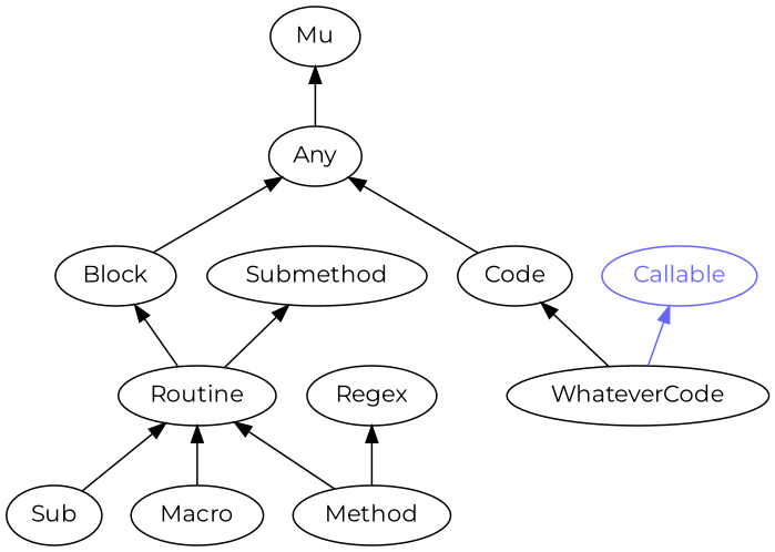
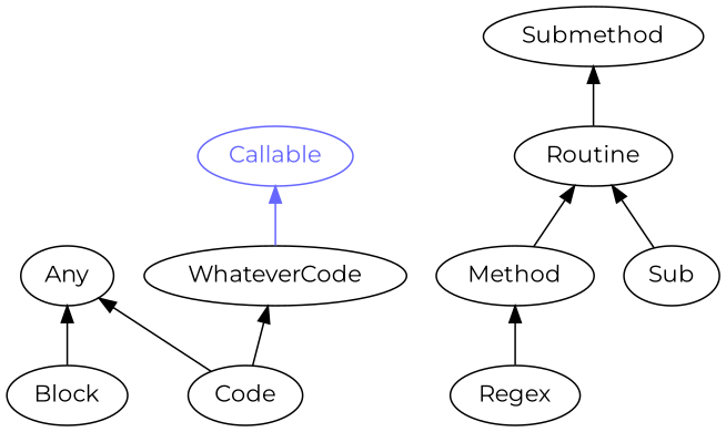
  digraph {
    fontname=Montserrat
    rankdir=BT
    splines=polyline
    node [color="#000000" fontcolor="#000000" fontname=Montserrat]
    edge [color="#000000" fontname=Montserrat]
    Code
    Any
-   Mu
    Callable [color="#6666FF" fontcolor="#6666FF"]
    Block
    WhateverCode
    Routine
    Submethod
    Method
    Sub
-   Macro
    Regex
    Code -> Any
-   Any -> Mu
    Block -> Any
-   WhateverCode -> Code
+   Code -> WhateverCode
    WhateverCode -> Callable [color="#6666FF"]
-   Routine -> Block
    Routine -> Submethod
    Method -> Routine
    Sub -> Routine
-   Macro -> Routine
-   Method -> Regex
+   Regex -> Method
  }
